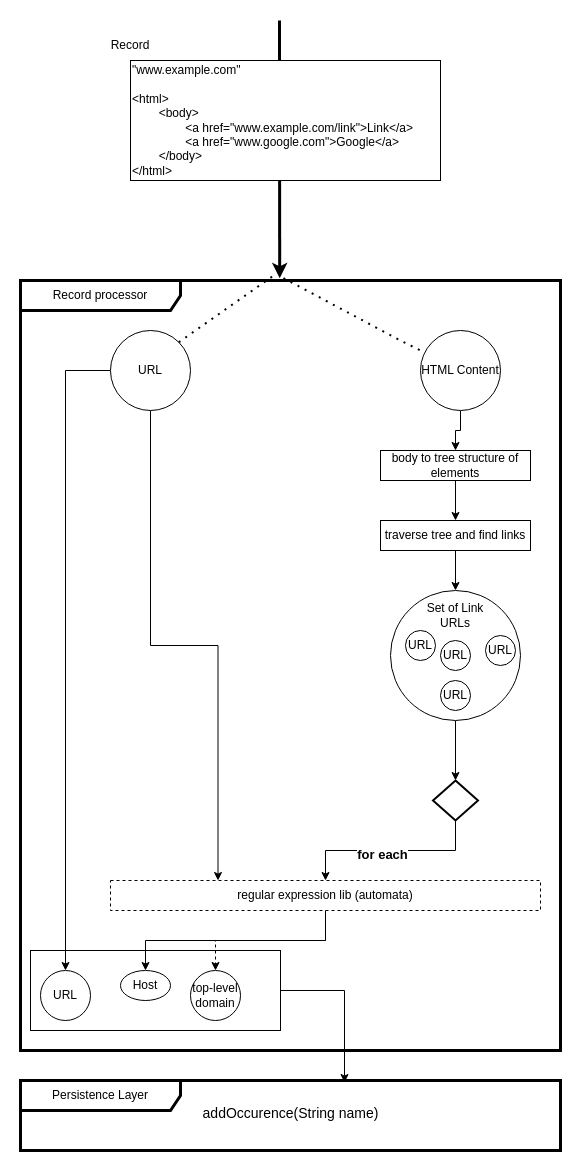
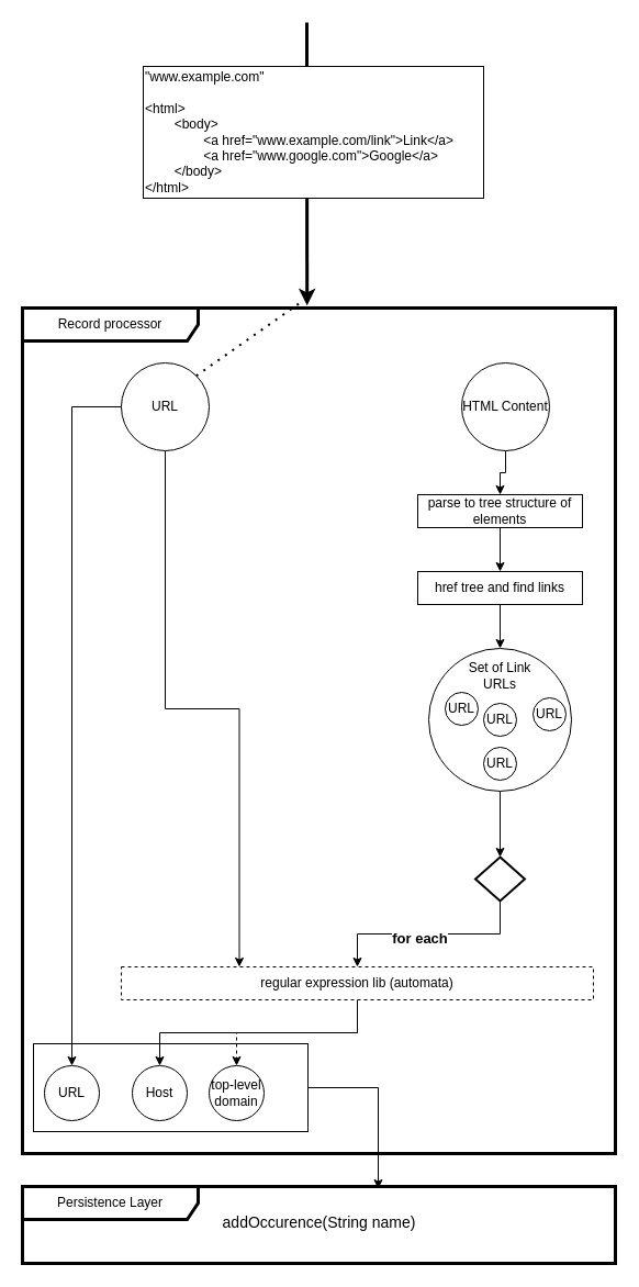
  <mxCell id="0" />
  <mxCell id="1" parent="0" />
  <mxCell id="2" value="" style="endArrow=classic;html=1;rounded=0;entryX=0.48;entryY=-0.003;entryDx=0;entryDy=0;entryPerimeter=0;strokeWidth=3;" edge="1" parent="1" target="3"><mxGeometry width="50" height="50" relative="1" as="geometry"><mxPoint x="279" y="20" as="sourcePoint" /><mxPoint x="250" y="0" as="targetPoint" /></mxGeometry></mxCell>
  <mxCell id="3" value="Record processor" style="shape=umlFrame;whiteSpace=wrap;html=1;pointerEvents=0;recursiveResize=0;container=1;collapsible=0;width=160;strokeWidth=3;" vertex="1" parent="1"><mxGeometry x="20" y="280" width="540" height="770" as="geometry" /></mxCell>
  <mxCell id="4" value="" style="rounded=0;whiteSpace=wrap;html=1;" vertex="1" parent="3"><mxGeometry x="10" y="670" width="250" height="80" as="geometry" /></mxCell>
  <mxCell id="5" style="edgeStyle=orthogonalEdgeStyle;rounded=0;orthogonalLoop=1;jettySize=auto;html=1;entryX=0.5;entryY=0;entryDx=0;entryDy=0;" edge="1" parent="3" source="7" target="13"><mxGeometry relative="1" as="geometry" /></mxCell>
  <mxCell id="6" style="edgeStyle=orthogonalEdgeStyle;rounded=0;orthogonalLoop=1;jettySize=auto;html=1;entryX=0.25;entryY=0;entryDx=0;entryDy=0;" edge="1" parent="3" source="7" target="12"><mxGeometry relative="1" as="geometry" /></mxCell>
  <mxCell id="7" value="URL" style="ellipse;whiteSpace=wrap;html=1;aspect=fixed;" vertex="1" parent="3"><mxGeometry x="90" y="50" width="80" height="80" as="geometry" /></mxCell>
  <mxCell id="8" style="edgeStyle=orthogonalEdgeStyle;rounded=0;orthogonalLoop=1;jettySize=auto;html=1;" edge="1" parent="3" source="9" target="19"><mxGeometry relative="1" as="geometry" /></mxCell>
  <mxCell id="9" value="HTML Content" style="ellipse;whiteSpace=wrap;html=1;aspect=fixed;" vertex="1" parent="3"><mxGeometry x="400" y="50" width="80" height="80" as="geometry" /></mxCell>
  <mxCell id="10" style="edgeStyle=orthogonalEdgeStyle;rounded=0;orthogonalLoop=1;jettySize=auto;html=1;" edge="1" parent="3" source="12" target="14"><mxGeometry relative="1" as="geometry" /></mxCell>
  <mxCell id="11" style="edgeStyle=orthogonalEdgeStyle;rounded=0;orthogonalLoop=1;jettySize=auto;html=1;dashed=1;" edge="1" parent="3" source="12" target="15"><mxGeometry relative="1" as="geometry" /></mxCell>
  <mxCell id="12" value="regular expression lib (automata)" style="rounded=0;whiteSpace=wrap;html=1;dashed=1;" vertex="1" parent="3"><mxGeometry x="90" y="600" width="430" height="30" as="geometry" /></mxCell>
  <mxCell id="13" value="URL" style="ellipse;whiteSpace=wrap;html=1;aspect=fixed;" vertex="1" parent="3"><mxGeometry x="20" y="690" width="50" height="50" as="geometry" /></mxCell>
- <mxCell id="14" value="Host" style="ellipse;whiteSpace=wrap;html=1;aspect=fixed;" vertex="1" parent="3"><mxGeometry x="100" y="690" width="50" height="30" as="geometry" /></mxCell>
+ <mxCell id="14" value="Host" style="ellipse;whiteSpace=wrap;html=1;aspect=fixed;" vertex="1" parent="3"><mxGeometry x="100" y="690" width="50" height="50" as="geometry" /></mxCell>
  <mxCell id="15" value="top-level&lt;br&gt;domain" style="ellipse;whiteSpace=wrap;html=1;aspect=fixed;" vertex="1" parent="3"><mxGeometry x="170" y="690" width="50" height="50" as="geometry" /></mxCell>
  <mxCell id="16" value="" style="endArrow=none;dashed=1;html=1;dashPattern=1 3;strokeWidth=2;rounded=0;entryX=0.472;entryY=-0.008;entryDx=0;entryDy=0;entryPerimeter=0;exitX=1;exitY=0;exitDx=0;exitDy=0;" edge="1" parent="3" source="7" target="3"><mxGeometry width="50" height="50" relative="1" as="geometry"><mxPoint x="190" y="70" as="sourcePoint" /><mxPoint x="240" y="20" as="targetPoint" /></mxGeometry></mxCell>
- <mxCell id="17" value="" style="endArrow=none;dashed=1;html=1;dashPattern=1 3;strokeWidth=2;rounded=0;entryX=0;entryY=0.25;entryDx=0;entryDy=0;entryPerimeter=0;exitX=0.487;exitY=-0.003;exitDx=0;exitDy=0;exitPerimeter=0;" edge="1" parent="3" source="3" target="9"><mxGeometry width="50" height="50" relative="1" as="geometry"><mxPoint x="270" y="10" as="sourcePoint" /><mxPoint x="332.875" y="80" as="targetPoint" /><Array as="points"><mxPoint x="380" y="60" /></Array></mxGeometry></mxCell>
  <mxCell id="18" style="edgeStyle=orthogonalEdgeStyle;rounded=0;orthogonalLoop=1;jettySize=auto;html=1;entryX=0.5;entryY=0;entryDx=0;entryDy=0;" edge="1" parent="3" source="19" target="28"><mxGeometry relative="1" as="geometry" /></mxCell>
- <mxCell id="19" value="body to tree structure of elements" style="rounded=0;whiteSpace=wrap;html=1;" vertex="1" parent="3"><mxGeometry x="360" y="170" width="150" height="30" as="geometry" /></mxCell>
+ <mxCell id="19" value="parse to tree structure of elements" style="rounded=0;whiteSpace=wrap;html=1;" vertex="1" parent="3"><mxGeometry x="360" y="170" width="150" height="30" as="geometry" /></mxCell>
  <mxCell id="20" style="edgeStyle=orthogonalEdgeStyle;rounded=0;orthogonalLoop=1;jettySize=auto;html=1;" edge="1" parent="3" source="21" target="31"><mxGeometry relative="1" as="geometry" /></mxCell>
  <mxCell id="21" value="" style="ellipse;whiteSpace=wrap;html=1;aspect=fixed;" vertex="1" parent="3"><mxGeometry x="370" y="310" width="130" height="130" as="geometry" /></mxCell>
  <mxCell id="22" value="Set of Link URLs" style="text;html=1;align=center;verticalAlign=middle;whiteSpace=wrap;rounded=0;" vertex="1" parent="3"><mxGeometry x="395" y="320" width="80" height="30" as="geometry" /></mxCell>
  <mxCell id="23" value="URL" style="ellipse;whiteSpace=wrap;html=1;aspect=fixed;" vertex="1" parent="3"><mxGeometry x="385" y="350" width="30" height="30" as="geometry" /></mxCell>
  <mxCell id="24" value="URL" style="ellipse;whiteSpace=wrap;html=1;aspect=fixed;" vertex="1" parent="3"><mxGeometry x="420" y="400" width="30" height="30" as="geometry" /></mxCell>
  <mxCell id="25" value="URL" style="ellipse;whiteSpace=wrap;html=1;aspect=fixed;" vertex="1" parent="3"><mxGeometry x="465" y="355" width="30" height="30" as="geometry" /></mxCell>
  <mxCell id="26" value="URL" style="ellipse;whiteSpace=wrap;html=1;aspect=fixed;" vertex="1" parent="3"><mxGeometry x="420" y="360" width="30" height="30" as="geometry" /></mxCell>
  <mxCell id="27" style="edgeStyle=orthogonalEdgeStyle;rounded=0;orthogonalLoop=1;jettySize=auto;html=1;entryX=0.5;entryY=0;entryDx=0;entryDy=0;" edge="1" parent="3" source="28" target="21"><mxGeometry relative="1" as="geometry" /></mxCell>
- <mxCell id="28" value="traverse tree and find links" style="rounded=0;whiteSpace=wrap;html=1;" vertex="1" parent="3"><mxGeometry x="360" y="240" width="150" height="30" as="geometry" /></mxCell>
+ <mxCell id="28" value="href tree and find links" style="rounded=0;whiteSpace=wrap;html=1;" vertex="1" parent="3"><mxGeometry x="360" y="240" width="150" height="30" as="geometry" /></mxCell>
  <mxCell id="29" style="edgeStyle=orthogonalEdgeStyle;rounded=0;orthogonalLoop=1;jettySize=auto;html=1;" edge="1" parent="3" source="31" target="12"><mxGeometry relative="1" as="geometry" /></mxCell>
  <mxCell id="30" value="&lt;b&gt;&lt;font style=&quot;font-size: 13px;&quot;&gt;for each&lt;/font&gt;&lt;/b&gt;" style="edgeLabel;html=1;align=center;verticalAlign=middle;resizable=0;points=[];" vertex="1" connectable="0" parent="29"><mxGeometry x="0.095" y="3" relative="1" as="geometry"><mxPoint as="offset" /></mxGeometry></mxCell>
  <mxCell id="31" value="" style="strokeWidth=2;html=1;shape=mxgraph.flowchart.decision;whiteSpace=wrap;" vertex="1" parent="3"><mxGeometry x="412.5" y="500" width="45" height="40" as="geometry" /></mxCell>
  <mxCell id="32" value="&quot;www.example.com&quot;&lt;br&gt;&lt;br&gt;&amp;lt;html&amp;gt;&lt;div&gt;&lt;span style=&quot;white-space: pre;&quot;&gt;&#09;&lt;/span&gt;&amp;lt;body&amp;gt;&lt;/div&gt;&lt;div style=&quot;&quot;&gt;&lt;span style=&quot;white-space: pre;&quot;&gt;&#09;&lt;span style=&quot;white-space: pre;&quot;&gt;&#09;&lt;/span&gt;&lt;/span&gt;&amp;lt;a href=&quot;www.example.com/link&quot;&amp;gt;Link&amp;lt;/a&amp;gt;&lt;br&gt;&lt;/div&gt;&lt;div style=&quot;&quot;&gt;&lt;span style=&quot;white-space: pre;&quot;&gt;&#09;&lt;/span&gt;&lt;span style=&quot;white-space: pre;&quot;&gt;&#09;&lt;/span&gt;&lt;span style=&quot;background-color: initial;&quot;&gt;&amp;lt;a href=&quot;www.google.com&quot;&amp;gt;Google&amp;lt;/a&amp;gt;&lt;/span&gt;&lt;br&gt;&lt;/div&gt;&lt;div&gt;&lt;span style=&quot;white-space: pre;&quot;&gt;&#09;&lt;/span&gt;&amp;lt;/body&amp;gt;&lt;br&gt;&lt;div&gt;&amp;lt;/html&amp;gt;&lt;/div&gt;&lt;/div&gt;" style="rounded=0;whiteSpace=wrap;html=1;align=left;" vertex="1" parent="1"><mxGeometry x="130" y="60" width="310" height="120" as="geometry" /></mxCell>
- <mxCell id="33" value="Record" style="text;html=1;align=center;verticalAlign=middle;whiteSpace=wrap;rounded=0;" vertex="1" parent="1"><mxGeometry x="100" y="30" width="60" height="30" as="geometry" /></mxCell>
  <mxCell id="34" value="Persistence Layer" style="shape=umlFrame;whiteSpace=wrap;html=1;pointerEvents=0;recursiveResize=0;container=1;collapsible=0;width=160;strokeWidth=3;" vertex="1" parent="1"><mxGeometry x="20" y="1080" width="540" height="70" as="geometry" /></mxCell>
  <mxCell id="35" value="&lt;font style=&quot;font-size: 14px;&quot;&gt;addOccurence(String name)&lt;/font&gt;" style="text;html=1;align=center;verticalAlign=middle;resizable=0;points=[];autosize=1;strokeColor=none;fillColor=none;" vertex="1" parent="1"><mxGeometry x="190" y="1098" width="200" height="30" as="geometry" /></mxCell>
  <mxCell id="36" style="edgeStyle=orthogonalEdgeStyle;rounded=0;orthogonalLoop=1;jettySize=auto;html=1;entryX=0.6;entryY=0.029;entryDx=0;entryDy=0;entryPerimeter=0;" edge="1" parent="1" source="4" target="34"><mxGeometry relative="1" as="geometry"><Array as="points"><mxPoint x="344" y="990" /></Array></mxGeometry></mxCell>
